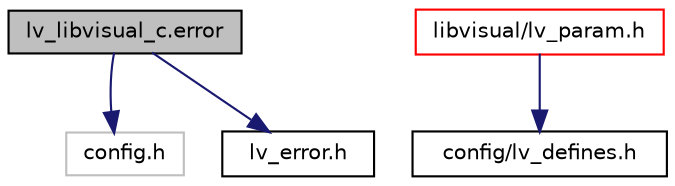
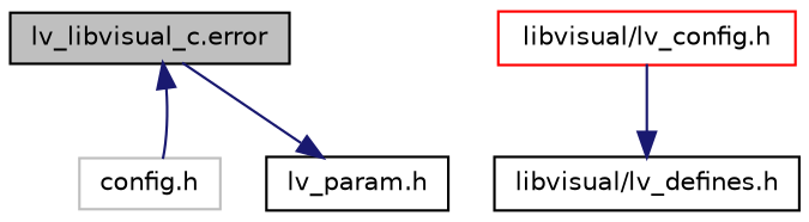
  digraph {
    node [color=black fillcolor=white fontname=Helvetica fontsize=10 shape=record style=filled]
    edge [color=midnightblue fontname=Helvetica fontsize=10 labelfontname=Helvetica labelfontsize=10 style=solid]
    n1 [fillcolor=grey75 fontcolor=black height=0.2 label="lv_libvisual_c.error" width=0.4]
    n2 [color=grey75 height=0.2 label="config.h" width=0.4]
-   n3 [height=0.2 label="lv_error.h" width=0.4]
-   n4 [color=red height=0.2 label="libvisual/lv_param.h" width=0.4]
-   n5 [height=0.2 label="config/lv_defines.h" width=0.4]
-   n1 -> n2
+   n3 [height=0.2 label="lv_param.h" width=0.4]
+   n4 [color=red height=0.2 label="libvisual/lv_config.h" width=0.4]
+   n5 [height=0.2 label="libvisual/lv_defines.h" width=0.4]
+   n2 -> n1
    n1 -> n3
    n4 -> n5
  }
